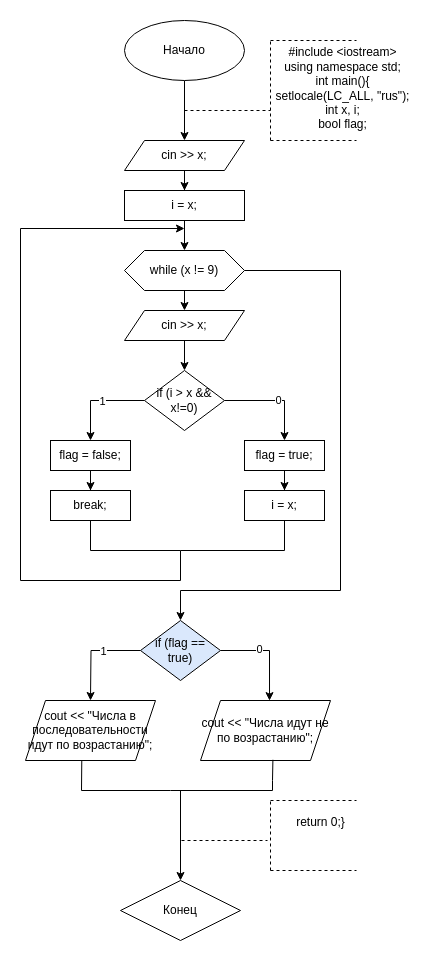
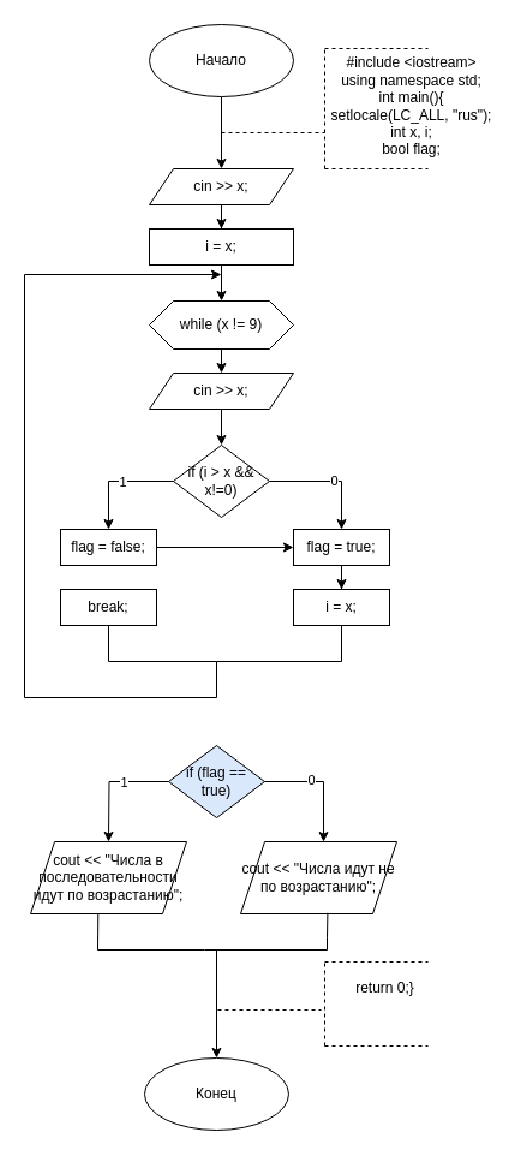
  <mxCell id="0" />
  <mxCell id="1" parent="0" />
  <mxCell id="2" value="" style="edgeStyle=orthogonalEdgeStyle;rounded=0;orthogonalLoop=1;jettySize=auto;html=1;" edge="1" parent="1" source="3" target="5"><mxGeometry relative="1" as="geometry" /></mxCell>
  <mxCell id="3" value="Начало" style="ellipse;whiteSpace=wrap;html=1;" vertex="1" parent="1"><mxGeometry x="124" y="20" width="120" height="60" as="geometry" /></mxCell>
  <mxCell id="4" value="" style="edgeStyle=orthogonalEdgeStyle;rounded=0;orthogonalLoop=1;jettySize=auto;html=1;" edge="1" parent="1" source="5" target="12"><mxGeometry relative="1" as="geometry" /></mxCell>
  <mxCell id="5" value="cin &amp;gt;&amp;gt; x;" style="shape=parallelogram;perimeter=parallelogramPerimeter;whiteSpace=wrap;html=1;fixedSize=1;" vertex="1" parent="1"><mxGeometry x="124" y="140" width="120" height="30" as="geometry" /></mxCell>
  <mxCell id="6" value="" style="endArrow=none;dashed=1;html=1;rounded=0;" edge="1" parent="1"><mxGeometry width="50" height="50" relative="1" as="geometry"><mxPoint x="184" y="110" as="sourcePoint" /><mxPoint x="270" y="110" as="targetPoint" /></mxGeometry></mxCell>
  <mxCell id="7" value="" style="endArrow=none;dashed=1;html=1;rounded=0;" edge="1" parent="1"><mxGeometry width="50" height="50" relative="1" as="geometry"><mxPoint x="270" y="140" as="sourcePoint" /><mxPoint x="270" y="40" as="targetPoint" /></mxGeometry></mxCell>
  <mxCell id="8" value="" style="endArrow=none;dashed=1;html=1;rounded=0;" edge="1" parent="1"><mxGeometry width="50" height="50" relative="1" as="geometry"><mxPoint x="270" y="40" as="sourcePoint" /><mxPoint x="356" y="40" as="targetPoint" /><Array as="points"><mxPoint x="310" y="40" /></Array></mxGeometry></mxCell>
  <mxCell id="9" value="" style="endArrow=none;dashed=1;html=1;rounded=0;" edge="1" parent="1"><mxGeometry width="50" height="50" relative="1" as="geometry"><mxPoint x="270" y="140" as="sourcePoint" /><mxPoint x="356" y="140" as="targetPoint" /></mxGeometry></mxCell>
  <mxCell id="10" value="&lt;div&gt;#include &amp;lt;iostream&amp;gt;&lt;/div&gt;&lt;div&gt;using namespace std;&lt;/div&gt;&lt;div&gt;int main()&lt;span&gt;{&lt;/span&gt;&lt;/div&gt;&lt;div&gt;&lt;span&gt;&#09;&lt;/span&gt;setlocale(LC_ALL, &quot;rus&quot;);&lt;/div&gt;&lt;div&gt;&lt;span&gt;&#09;&lt;/span&gt;int x, i;&lt;/div&gt;&lt;div&gt;&lt;span&gt;&#09;&lt;/span&gt;bool flag;&lt;/div&gt;" style="text;html=1;align=center;verticalAlign=middle;resizable=0;points=[];autosize=1;strokeColor=none;fillColor=none;" vertex="1" parent="1"><mxGeometry x="267" y="43" width="150" height="90" as="geometry" /></mxCell>
  <mxCell id="11" value="" style="edgeStyle=orthogonalEdgeStyle;rounded=0;orthogonalLoop=1;jettySize=auto;html=1;" edge="1" parent="1" source="12" target="15"><mxGeometry relative="1" as="geometry" /></mxCell>
  <mxCell id="12" value="i = x;" style="whiteSpace=wrap;html=1;" vertex="1" parent="1"><mxGeometry x="124" y="190" width="120" height="30" as="geometry" /></mxCell>
  <mxCell id="13" value="" style="edgeStyle=orthogonalEdgeStyle;rounded=0;orthogonalLoop=1;jettySize=auto;html=1;" edge="1" parent="1" source="15"><mxGeometry relative="1" as="geometry"><mxPoint x="184" y="310" as="targetPoint" /></mxGeometry></mxCell>
- <mxCell id="14" style="edgeStyle=orthogonalEdgeStyle;rounded=0;orthogonalLoop=1;jettySize=auto;html=1;exitX=1;exitY=0.5;exitDx=0;exitDy=0;entryX=0.5;entryY=0;entryDx=0;entryDy=0;" edge="1" parent="1" source="15" target="36"><mxGeometry relative="1" as="geometry"><mxPoint x="180" y="670.571" as="targetPoint" /><Array as="points"><mxPoint x="340" y="270" /><mxPoint x="340" y="590" /><mxPoint x="180" y="590" /></Array></mxGeometry></mxCell>
  <mxCell id="15" value="while (x != 9)" style="shape=hexagon;perimeter=hexagonPerimeter2;whiteSpace=wrap;html=1;fixedSize=1;" vertex="1" parent="1"><mxGeometry x="124" y="250" width="120" height="40" as="geometry" /></mxCell>
  <mxCell id="16" value="" style="edgeStyle=orthogonalEdgeStyle;rounded=0;orthogonalLoop=1;jettySize=auto;html=1;" edge="1" parent="1" source="17" target="22"><mxGeometry relative="1" as="geometry" /></mxCell>
  <mxCell id="17" value="cin &amp;gt;&amp;gt; x;" style="shape=parallelogram;perimeter=parallelogramPerimeter;whiteSpace=wrap;html=1;fixedSize=1;" vertex="1" parent="1"><mxGeometry x="124" y="310" width="120" height="30" as="geometry" /></mxCell>
  <mxCell id="18" value="" style="edgeStyle=orthogonalEdgeStyle;rounded=0;orthogonalLoop=1;jettySize=auto;html=1;" edge="1" parent="1" source="22" target="24"><mxGeometry relative="1" as="geometry" /></mxCell>
  <mxCell id="19" value="1" style="edgeLabel;html=1;align=center;verticalAlign=middle;resizable=0;points=[];" vertex="1" connectable="0" parent="18"><mxGeometry x="-0.077" relative="1" as="geometry"><mxPoint as="offset" /></mxGeometry></mxCell>
  <mxCell id="20" value="" style="edgeStyle=orthogonalEdgeStyle;rounded=0;orthogonalLoop=1;jettySize=auto;html=1;entryX=0.5;entryY=0;entryDx=0;entryDy=0;" edge="1" parent="1" source="22" target="26"><mxGeometry relative="1" as="geometry"><mxPoint x="310" y="440" as="targetPoint" /></mxGeometry></mxCell>
  <mxCell id="21" value="0" style="edgeLabel;html=1;align=center;verticalAlign=middle;resizable=0;points=[];" vertex="1" connectable="0" parent="20"><mxGeometry x="0.056" y="1" relative="1" as="geometry"><mxPoint as="offset" /></mxGeometry></mxCell>
  <mxCell id="22" value="if (i &amp;gt; x &amp;amp;&amp;amp; x!=0)" style="rhombus;whiteSpace=wrap;html=1;" vertex="1" parent="1"><mxGeometry x="144" y="370" width="80" height="60" as="geometry" /></mxCell>
- <mxCell id="23" value="" style="edgeStyle=orthogonalEdgeStyle;rounded=0;orthogonalLoop=1;jettySize=auto;html=1;" edge="1" parent="1" source="24" target="27"><mxGeometry relative="1" as="geometry" /></mxCell>
+ <mxCell id="23" value="" style="edgeStyle=orthogonalEdgeStyle;rounded=0;orthogonalLoop=1;jettySize=auto;html=1;" edge="1" parent="1" source="24" target="26"><mxGeometry relative="1" as="geometry" /></mxCell>
  <mxCell id="24" value="flag = false;" style="whiteSpace=wrap;html=1;" vertex="1" parent="1"><mxGeometry x="50" y="440" width="80" height="30" as="geometry" /></mxCell>
  <mxCell id="25" value="" style="edgeStyle=orthogonalEdgeStyle;rounded=0;orthogonalLoop=1;jettySize=auto;html=1;" edge="1" parent="1" source="26" target="28"><mxGeometry relative="1" as="geometry" /></mxCell>
  <mxCell id="26" value="flag = true;" style="whiteSpace=wrap;html=1;" vertex="1" parent="1"><mxGeometry x="244" y="440" width="80" height="30" as="geometry" /></mxCell>
  <mxCell id="27" value="&lt;span&gt;break;&lt;/span&gt;" style="whiteSpace=wrap;html=1;" vertex="1" parent="1"><mxGeometry x="50" y="490" width="80" height="30" as="geometry" /></mxCell>
  <mxCell id="28" value="i = x;" style="whiteSpace=wrap;html=1;" vertex="1" parent="1"><mxGeometry x="244" y="490" width="80" height="30" as="geometry" /></mxCell>
  <mxCell id="29" value="" style="endArrow=none;html=1;rounded=0;exitX=0.5;exitY=1;exitDx=0;exitDy=0;" edge="1" parent="1" source="27"><mxGeometry width="50" height="50" relative="1" as="geometry"><mxPoint x="240" y="540" as="sourcePoint" /><mxPoint x="180" y="550" as="targetPoint" /><Array as="points"><mxPoint x="90" y="550" /></Array></mxGeometry></mxCell>
  <mxCell id="30" value="" style="endArrow=none;html=1;rounded=0;entryX=0.5;entryY=1;entryDx=0;entryDy=0;" edge="1" parent="1" target="28"><mxGeometry width="50" height="50" relative="1" as="geometry"><mxPoint x="180" y="550" as="sourcePoint" /><mxPoint x="290" y="490" as="targetPoint" /><Array as="points"><mxPoint x="284" y="550" /></Array></mxGeometry></mxCell>
  <mxCell id="31" value="" style="endArrow=classic;html=1;rounded=0;" edge="1" parent="1"><mxGeometry width="50" height="50" relative="1" as="geometry"><mxPoint x="180" y="550" as="sourcePoint" /><mxPoint x="184" y="228" as="targetPoint" /><Array as="points"><mxPoint x="180" y="580" /><mxPoint x="20" y="580" /><mxPoint x="20" y="228" /></Array></mxGeometry></mxCell>
  <mxCell id="32" style="edgeStyle=orthogonalEdgeStyle;rounded=0;orthogonalLoop=1;jettySize=auto;html=1;" edge="1" parent="1" source="36"><mxGeometry relative="1" as="geometry"><mxPoint x="90" y="700" as="targetPoint" /></mxGeometry></mxCell>
  <mxCell id="33" value="1" style="edgeLabel;html=1;align=center;verticalAlign=middle;resizable=0;points=[];" vertex="1" connectable="0" parent="32"><mxGeometry x="-0.242" relative="1" as="geometry"><mxPoint as="offset" /></mxGeometry></mxCell>
  <mxCell id="34" style="edgeStyle=orthogonalEdgeStyle;rounded=0;orthogonalLoop=1;jettySize=auto;html=1;entryX=0.531;entryY=0.002;entryDx=0;entryDy=0;entryPerimeter=0;exitX=1;exitY=0.5;exitDx=0;exitDy=0;" edge="1" parent="1" source="36" target="38"><mxGeometry relative="1" as="geometry"><mxPoint x="270" y="710" as="targetPoint" /></mxGeometry></mxCell>
  <mxCell id="35" value="0" style="edgeLabel;html=1;align=center;verticalAlign=middle;resizable=0;points=[];" vertex="1" connectable="0" parent="34"><mxGeometry x="-0.23" y="2" relative="1" as="geometry"><mxPoint as="offset" /></mxGeometry></mxCell>
  <mxCell id="36" value="if (flag == true)" style="rhombus;whiteSpace=wrap;html=1;fillColor=#dae8fc;" vertex="1" parent="1"><mxGeometry x="140" y="620" width="80" height="60" as="geometry" /></mxCell>
  <mxCell id="37" value="cout &amp;lt;&amp;lt; &quot;Числа в последовательности идут по возрастанию&quot;;" style="shape=parallelogram;perimeter=parallelogramPerimeter;whiteSpace=wrap;html=1;fixedSize=1;" vertex="1" parent="1"><mxGeometry x="25" y="700" width="130" height="60" as="geometry" /></mxCell>
  <mxCell id="38" value="cout &lt;&lt; &quot;Числа идут не по возрастанию&quot;;" style="shape=parallelogram;perimeter=parallelogramPerimeter;whiteSpace=wrap;html=1;fixedSize=1;" vertex="1" parent="1"><mxGeometry x="200" y="700" width="130" height="60" as="geometry" /></mxCell>
  <mxCell id="39" value="" style="endArrow=none;html=1;rounded=0;exitX=0.433;exitY=0.992;exitDx=0;exitDy=0;exitPerimeter=0;" edge="1" parent="1" source="37"><mxGeometry width="50" height="50" relative="1" as="geometry"><mxPoint x="250" y="780" as="sourcePoint" /><mxPoint x="170" y="790" as="targetPoint" /><Array as="points"><mxPoint x="81" y="790" /></Array></mxGeometry></mxCell>
  <mxCell id="40" value="" style="endArrow=none;html=1;rounded=0;entryX=0.557;entryY=0.988;entryDx=0;entryDy=0;entryPerimeter=0;" edge="1" parent="1" target="38"><mxGeometry width="50" height="50" relative="1" as="geometry"><mxPoint x="170" y="790" as="sourcePoint" /><mxPoint x="300" y="730" as="targetPoint" /><Array as="points"><mxPoint x="272" y="790" /><mxPoint x="272" y="780" /></Array></mxGeometry></mxCell>
  <mxCell id="41" value="" style="endArrow=classic;html=1;rounded=0;" edge="1" parent="1" target="42"><mxGeometry width="50" height="50" relative="1" as="geometry"><mxPoint x="180" y="790" as="sourcePoint" /><mxPoint x="180" y="840" as="targetPoint" /></mxGeometry></mxCell>
- <mxCell id="42" value="Конец" style="rhombus;whiteSpace=wrap;html=1;" vertex="1" parent="1"><mxGeometry x="120" y="880" width="120" height="60" as="geometry" /></mxCell>
+ <mxCell id="42" value="Конец" style="ellipse;whiteSpace=wrap;html=1;" vertex="1" parent="1"><mxGeometry x="120" y="880" width="120" height="60" as="geometry" /></mxCell>
  <mxCell id="43" value="" style="endArrow=none;dashed=1;html=1;rounded=0;" edge="1" parent="1"><mxGeometry width="50" height="50" relative="1" as="geometry"><mxPoint x="181" y="840" as="sourcePoint" /><mxPoint x="267" y="840" as="targetPoint" /></mxGeometry></mxCell>
  <mxCell id="44" value="" style="endArrow=none;dashed=1;html=1;rounded=0;" edge="1" parent="1"><mxGeometry width="50" height="50" relative="1" as="geometry"><mxPoint x="270" y="800" as="sourcePoint" /><mxPoint x="356" y="800" as="targetPoint" /></mxGeometry></mxCell>
  <mxCell id="45" value="" style="endArrow=none;dashed=1;html=1;rounded=0;" edge="1" parent="1"><mxGeometry width="50" height="50" relative="1" as="geometry"><mxPoint x="270" y="870" as="sourcePoint" /><mxPoint x="270" y="800" as="targetPoint" /></mxGeometry></mxCell>
  <mxCell id="46" value="" style="endArrow=none;dashed=1;html=1;rounded=0;" edge="1" parent="1"><mxGeometry width="50" height="50" relative="1" as="geometry"><mxPoint x="270" y="870" as="sourcePoint" /><mxPoint x="356" y="870" as="targetPoint" /></mxGeometry></mxCell>
  <mxCell id="47" value="return 0;}" style="text;html=1;align=center;verticalAlign=middle;resizable=0;points=[];autosize=1;strokeColor=none;fillColor=none;" vertex="1" parent="1"><mxGeometry x="290" y="812" width="60" height="20" as="geometry" /></mxCell>
